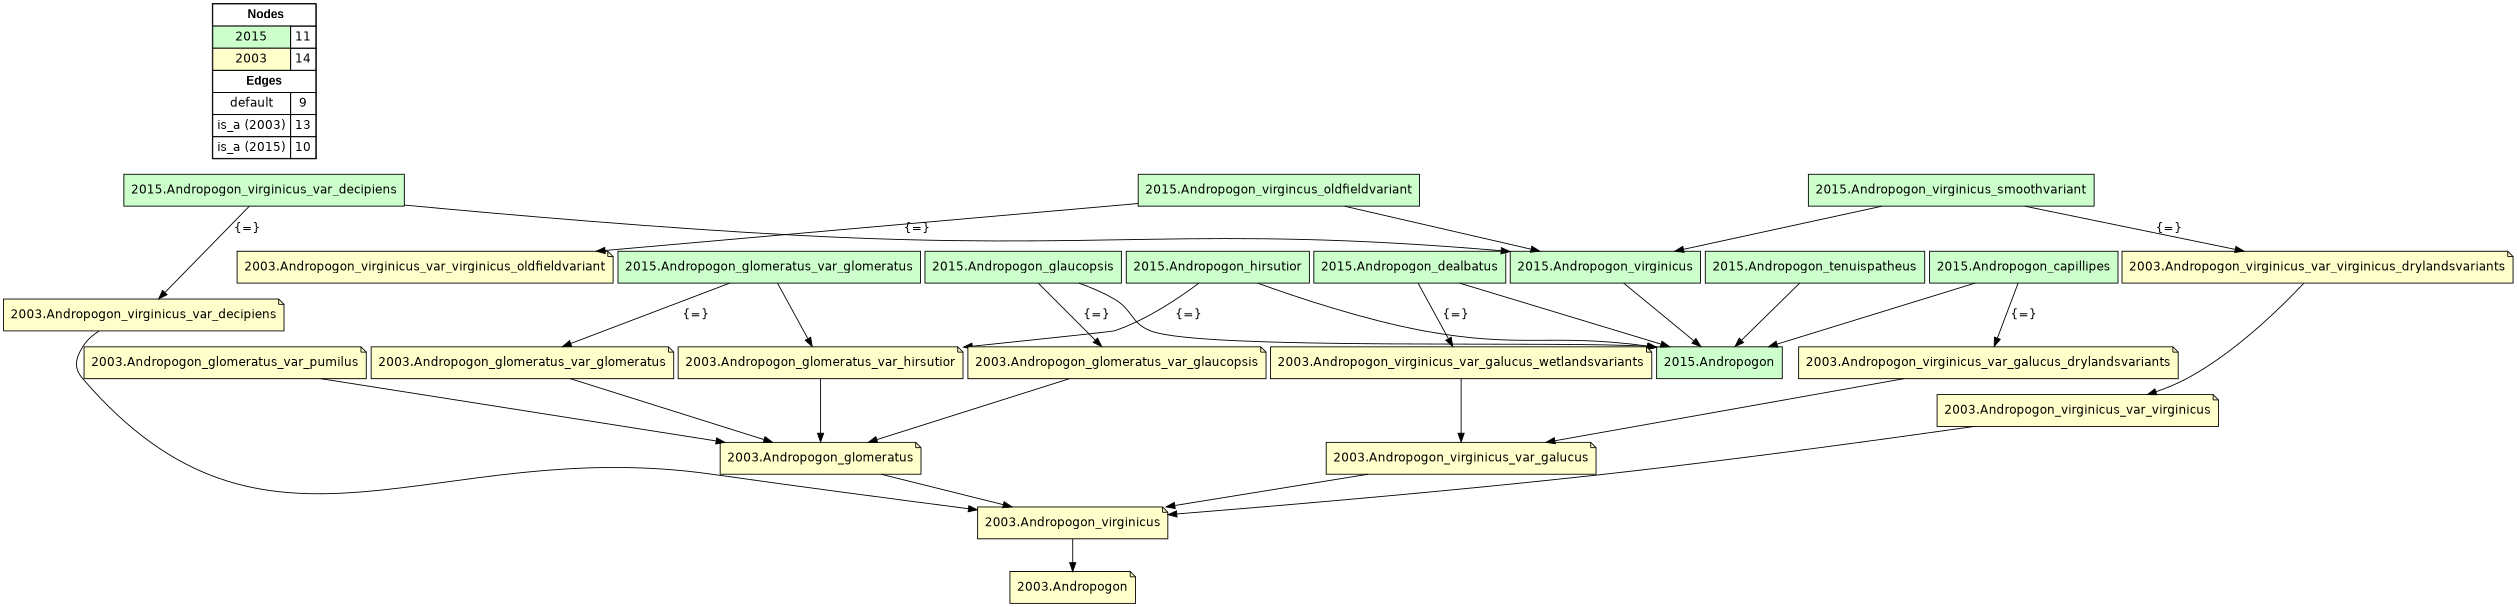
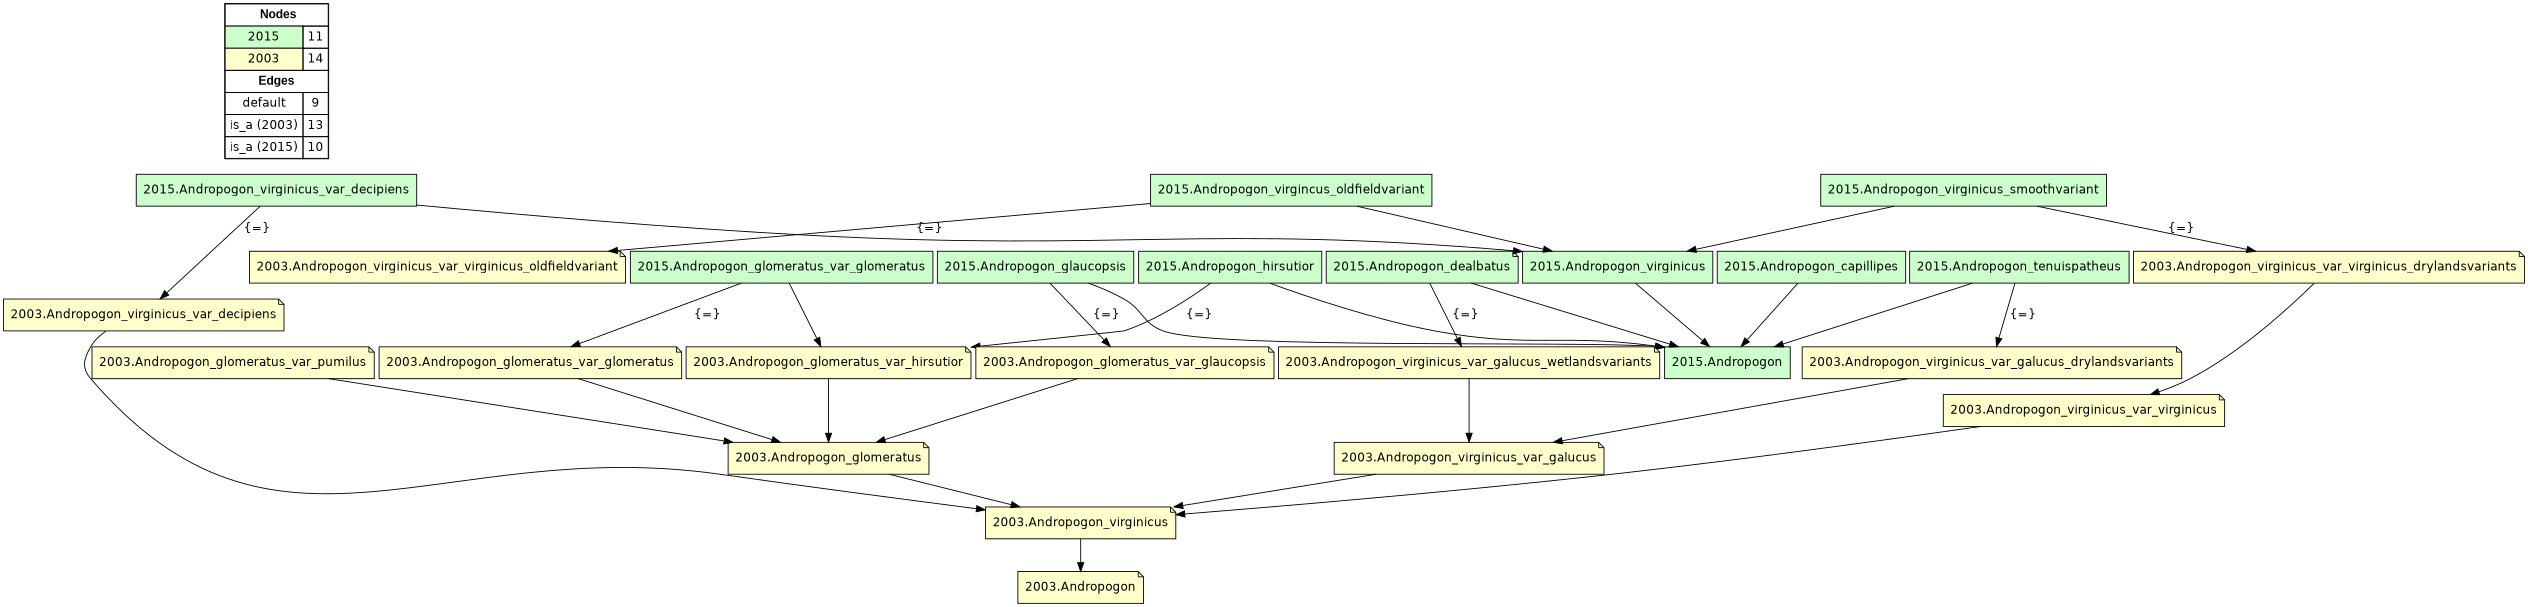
  digraph {
    rankdir=TB
    node [fillcolor="#FFFFCC" fontname=helvetica shape=note style=filled]
    edge [color="#000000" constraint=true dir=forward penwidth=1 style=solid]
    n1 [fillcolor=white label=<   <TABLE BORDER="0" CELLBORDER="1" CELLSPACING="0" CELLPADDING="4">  <TR> <TD COLSPAN="2"><font face="Arial Black"> Nodes</font></TD> </TR>  <TR>   <TD bgcolor="#CCFFCC" fontname="helvetica">2015</TD>   <TD>11</TD>   </TR>  <TR>   <TD bgcolor="#FFFFCC" fontname="helvetica">2003</TD>   <TD>14</TD>   </TR>  <TR> <TD COLSPAN="2"><font face = "Arial Black"> Edges </font></TD> </TR>  <TR>   <TD><font color ="#000000">default</font></TD><TD>9</TD> </TR> <TR>   <TD><font color ="#000000">is_a (2003)</font></TD><TD>13</TD> </TR> <TR>   <TD><font color ="#000000">is_a (2015)</font></TD><TD>10</TD> </TR> </TABLE>   > margin=0 shape=box]
    "2015.Andropogon_hirsutior" [fillcolor="#CCFFCC" shape=box]
    "2015.Andropogon" [fillcolor="#CCFFCC" shape=box]
    "2003.Andropogon_glomeratus_var_hirsutior"
    "2003.Andropogon_glomeratus"
    "2015.Andropogon_virgincus_oldfieldvariant" [fillcolor="#CCFFCC" shape=box]
    "2015.Andropogon_virginicus" [fillcolor="#CCFFCC" shape=box]
    "2003.Andropogon_virginicus_var_virginicus_oldfieldvariant"
    "2015.Andropogon_glaucopsis" [fillcolor="#CCFFCC" shape=box]
    "2003.Andropogon_glomeratus_var_glaucopsis"
-   "2015.Andropogon_dealbatus" [fillcolor="#CCFFCC" shape=box]
+   "2015.Andropogon_dealbatus" [fillcolor="#CCFFCC"]
    "2003.Andropogon_virginicus_var_galucus_wetlandsvariants"
    "2003.Andropogon_virginicus_var_galucus"
    "2015.Andropogon_capillipes" [fillcolor="#CCFFCC" shape=box]
    "2003.Andropogon_virginicus_var_galucus_drylandsvariants"
    "2015.Andropogon_virginicus_var_decipiens" [fillcolor="#CCFFCC" shape=box]
    "2003.Andropogon_virginicus_var_decipiens"
    "2003.Andropogon_virginicus"
    "2015.Andropogon_tenuispatheus" [fillcolor="#CCFFCC" shape=box]
    "2003.Andropogon_glomeratus_var_pumilus"
    "2015.Andropogon_virginicus_smoothvariant" [fillcolor="#CCFFCC" shape=box]
    n22 [label="2003.Andropogon_virginicus_var_virginicus_drylandsvariants"]
    "2003.Andropogon_virginicus_var_virginicus"
    "2015.Andropogon_glomeratus_var_glomeratus" [fillcolor="#CCFFCC" shape=box]
    "2003.Andropogon_glomeratus_var_glomeratus"
    "2003.Andropogon"
    subgraph sub_1 {
      rank=source
      n1
    }
    "2015.Andropogon_hirsutior" -> "2015.Andropogon"
    "2015.Andropogon_hirsutior" -> "2003.Andropogon_glomeratus_var_hirsutior" [label="{=}"]
    "2003.Andropogon_glomeratus_var_hirsutior" -> "2003.Andropogon_glomeratus"
    "2003.Andropogon_glomeratus" -> "2003.Andropogon_virginicus"
    "2015.Andropogon_virgincus_oldfieldvariant" -> "2015.Andropogon_virginicus"
    "2015.Andropogon_virgincus_oldfieldvariant" -> "2003.Andropogon_virginicus_var_virginicus_oldfieldvariant" [label="{=}"]
    "2015.Andropogon_virginicus" -> "2015.Andropogon"
    "2015.Andropogon_glaucopsis" -> "2015.Andropogon"
    "2015.Andropogon_glaucopsis" -> "2003.Andropogon_glomeratus_var_glaucopsis" [label="{=}"]
    "2003.Andropogon_glomeratus_var_glaucopsis" -> "2003.Andropogon_glomeratus"
    "2015.Andropogon_dealbatus" -> "2015.Andropogon"
    "2015.Andropogon_dealbatus" -> "2003.Andropogon_virginicus_var_galucus_wetlandsvariants" [label="{=}"]
    "2003.Andropogon_virginicus_var_galucus_wetlandsvariants" -> "2003.Andropogon_virginicus_var_galucus"
    "2003.Andropogon_virginicus_var_galucus" -> "2003.Andropogon_virginicus"
    "2015.Andropogon_capillipes" -> "2015.Andropogon"
-   "2015.Andropogon_capillipes" -> "2003.Andropogon_virginicus_var_galucus_drylandsvariants" [label="{=}"]
+   "2015.Andropogon_tenuispatheus" -> "2003.Andropogon_virginicus_var_galucus_drylandsvariants" [label="{=}"]
    "2003.Andropogon_virginicus_var_galucus_drylandsvariants" -> "2003.Andropogon_virginicus_var_galucus"
    "2015.Andropogon_virginicus_var_decipiens" -> "2015.Andropogon_virginicus"
    "2015.Andropogon_virginicus_var_decipiens" -> "2003.Andropogon_virginicus_var_decipiens" [label="{=}"]
    "2003.Andropogon_virginicus_var_decipiens" -> "2003.Andropogon_virginicus"
    "2003.Andropogon_virginicus" -> "2003.Andropogon"
    "2015.Andropogon_tenuispatheus" -> "2015.Andropogon"
    "2003.Andropogon_glomeratus_var_pumilus" -> "2003.Andropogon_glomeratus"
    "2015.Andropogon_virginicus_smoothvariant" -> "2015.Andropogon_virginicus"
    "2015.Andropogon_virginicus_smoothvariant" -> n22 [label="{=}"]
    n22 -> "2003.Andropogon_virginicus_var_virginicus"
    "2003.Andropogon_virginicus_var_virginicus" -> "2003.Andropogon_virginicus"
    "2015.Andropogon_glomeratus_var_glomeratus" -> "2003.Andropogon_glomeratus_var_hirsutior"
    "2015.Andropogon_glomeratus_var_glomeratus" -> "2003.Andropogon_glomeratus_var_glomeratus" [label="{=}"]
    "2003.Andropogon_glomeratus_var_glomeratus" -> "2003.Andropogon_glomeratus"
  }
